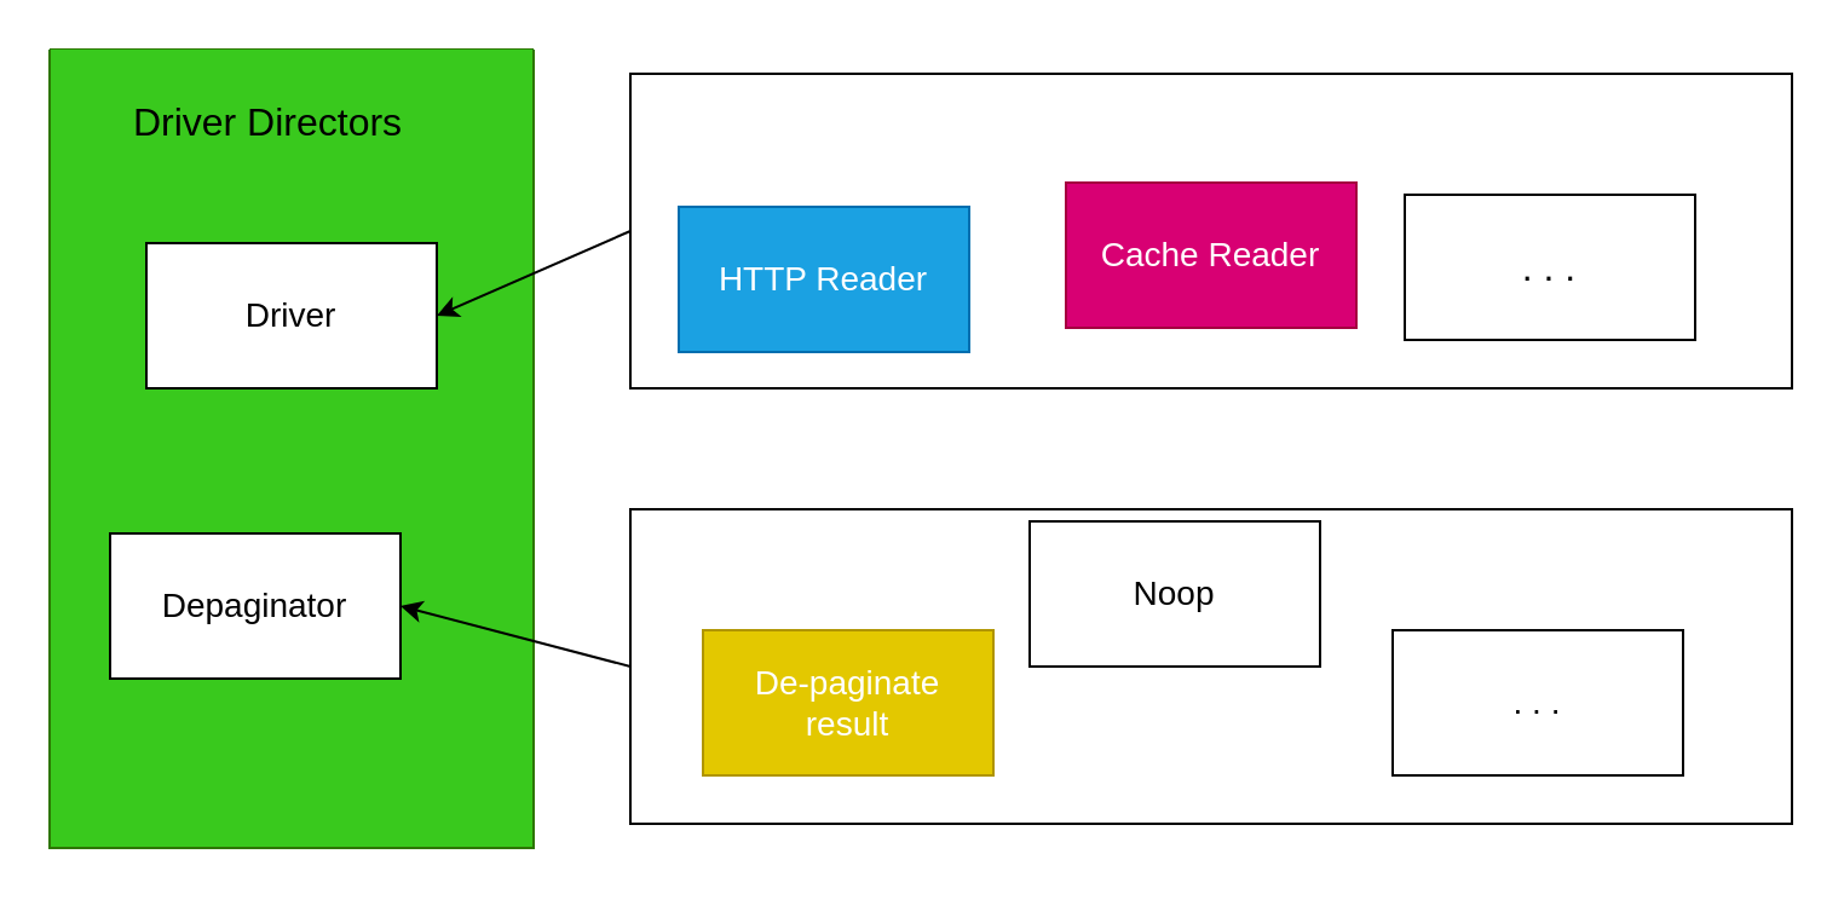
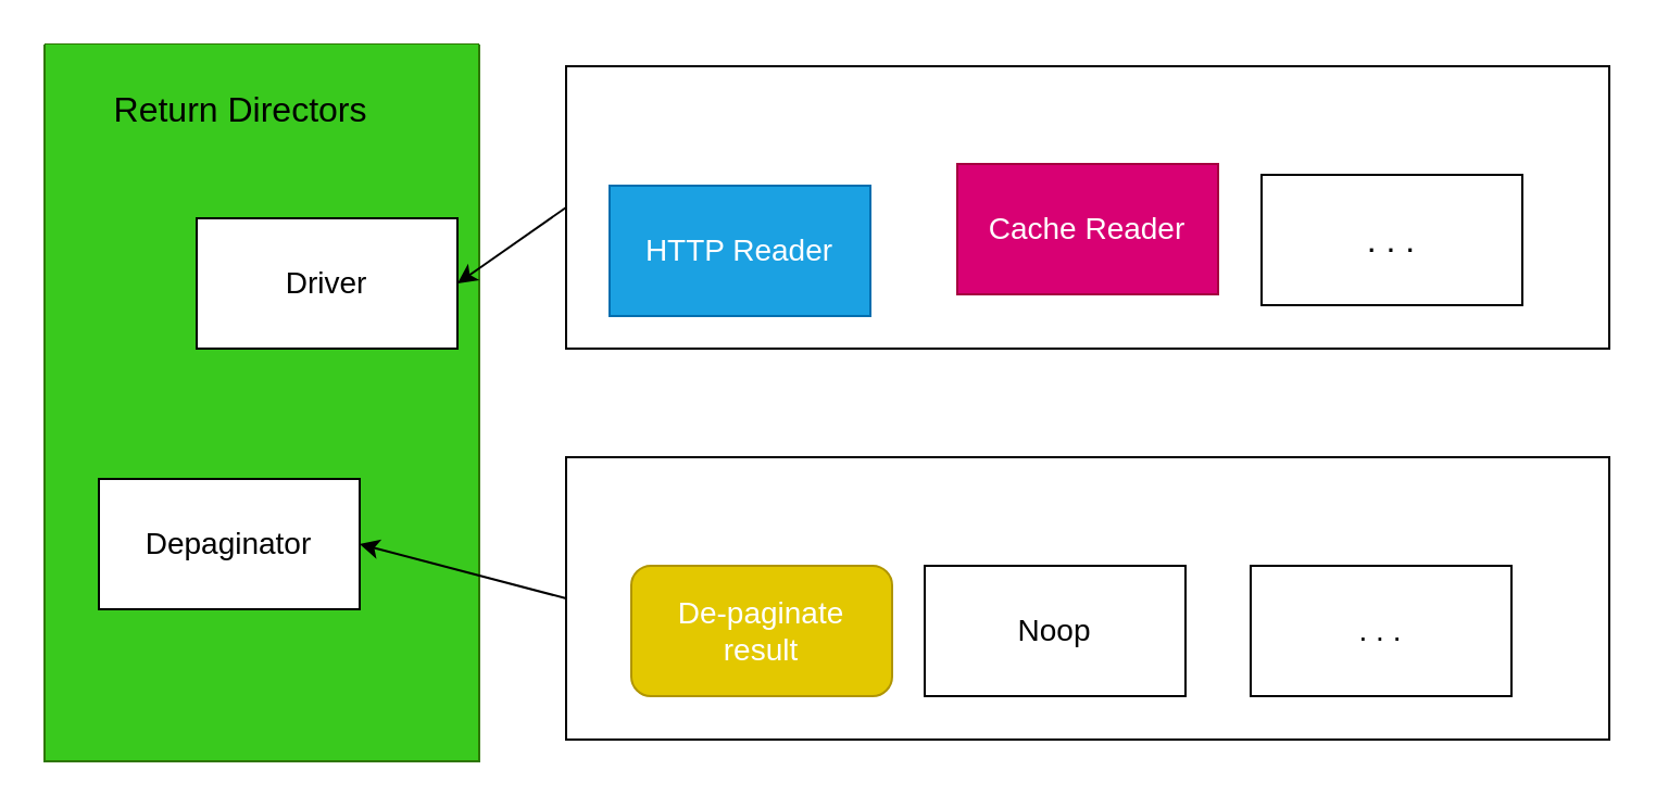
  <mxCell id="0" />
  <mxCell id="1" parent="0" />
  <mxCell id="2" value="" style="swimlane;startSize=0;shadow=0;fillColor=#60a917;fontColor=#ffffff;strokeColor=#2D7600;swimlaneFillColor=#39c91d;" vertex="1" parent="1"><mxGeometry x="20" y="20" width="200" height="330" as="geometry" /></mxCell>
- <mxCell id="3" value="&lt;font size=&quot;3&quot;&gt;Driver Directors&lt;/font&gt;" style="text;html=1;align=center;verticalAlign=middle;resizable=0;points=[];autosize=1;strokeColor=none;fillColor=none;" vertex="1" parent="2"><mxGeometry x="20" y="15" width="140" height="30" as="geometry" /></mxCell>
- <mxCell id="4" value="Driver" style="rounded=0;whiteSpace=wrap;html=1;shadow=0;fontSize=14;" vertex="1" parent="2"><mxGeometry x="40" y="80" width="120" height="60" as="geometry" /></mxCell>
+ <mxCell id="3" value="&lt;font size=&quot;3&quot;&gt;Return Directors&lt;/font&gt;" style="text;html=1;align=center;verticalAlign=middle;resizable=0;points=[];autosize=1;strokeColor=none;fillColor=none;" vertex="1" parent="2"><mxGeometry x="20" y="15" width="140" height="30" as="geometry" /></mxCell>
+ <mxCell id="4" value="Driver" style="rounded=0;whiteSpace=wrap;html=1;shadow=0;fontSize=14;" vertex="1" parent="2"><mxGeometry x="70" y="80" width="120" height="60" as="geometry" /></mxCell>
  <mxCell id="5" value="Depaginator" style="rounded=0;whiteSpace=wrap;html=1;shadow=0;fontSize=14;" vertex="1" parent="2"><mxGeometry x="25" y="200" width="120" height="60" as="geometry" /></mxCell>
  <mxCell id="6" value="&amp;nbsp;" style="rounded=0;whiteSpace=wrap;html=1;shadow=0;fontSize=14;labelBackgroundColor=default;align=left;" vertex="1" parent="1"><mxGeometry x="260" y="30" width="480" height="130" as="geometry" /></mxCell>
  <mxCell id="7" style="edgeStyle=none;html=1;fontSize=14;fontColor=#FFFFFF;exitX=0;exitY=0.5;exitDx=0;exitDy=0;entryX=1;entryY=0.5;entryDx=0;entryDy=0;" edge="1" parent="1" source="6" target="4"><mxGeometry relative="1" as="geometry"><mxPoint x="350" y="400" as="targetPoint" /></mxGeometry></mxCell>
  <mxCell id="8" value="" style="edgeStyle=none;html=1;fontSize=14;fontColor=#FFFFFF;exitX=0;exitY=0.5;exitDx=0;exitDy=0;entryX=1;entryY=0.5;entryDx=0;entryDy=0;" edge="1" parent="1" source="9" target="5"><mxGeometry relative="1" as="geometry" /></mxCell>
  <mxCell id="9" value="" style="rounded=0;whiteSpace=wrap;html=1;shadow=0;fontSize=14;" vertex="1" parent="1"><mxGeometry x="260" y="210" width="480" height="130" as="geometry" /></mxCell>
  <mxCell id="10" value="HTTP Reader" style="rounded=0;html=1;shadow=0;fontSize=14;labelBackgroundColor=none;whiteSpace=wrap;labelBorderColor=none;fontColor=#ffffff;fillColor=#1ba1e2;strokeColor=#006EAF;" vertex="1" parent="1"><mxGeometry x="280" y="85" width="120" height="60" as="geometry" /></mxCell>
  <mxCell id="11" value="Cache Reader" style="rounded=0;whiteSpace=wrap;html=1;shadow=0;fontSize=14;fillColor=#d80073;fontColor=#ffffff;strokeColor=#A50040;" vertex="1" parent="1"><mxGeometry x="440" y="75" width="120" height="60" as="geometry" /></mxCell>
  <mxCell id="12" value="&lt;font size=&quot;3&quot;&gt;. . .&lt;/font&gt;" style="rounded=0;whiteSpace=wrap;html=1;shadow=0;fontSize=14;" vertex="1" parent="1"><mxGeometry x="580" y="80" width="120" height="60" as="geometry" /></mxCell>
- <mxCell id="13" value="&lt;font color=&quot;#ffffff&quot; style=&quot;font-size: 14px;&quot;&gt;De-paginate&lt;br&gt;result&lt;/font&gt;" style="rounded=0;whiteSpace=wrap;html=1;shadow=0;fontSize=14;fillColor=#e3c800;fontColor=#000000;strokeColor=#B09500;" vertex="1" parent="1"><mxGeometry x="290" y="260" width="120" height="60" as="geometry" /></mxCell>
- <mxCell id="14" value="Noop" style="rounded=0;whiteSpace=wrap;html=1;shadow=0;fontSize=14;" vertex="1" parent="1"><mxGeometry x="425" y="215" width="120" height="60" as="geometry" /></mxCell>
+ <mxCell id="13" value="&lt;font color=&quot;#ffffff&quot; style=&quot;font-size: 14px;&quot;&gt;De-paginate&lt;br&gt;result&lt;/font&gt;" style="whiteSpace=wrap;html=1;shadow=0;fontSize=14;fillColor=#e3c800;fontColor=#000000;strokeColor=#B09500;rounded=1;" vertex="1" parent="1"><mxGeometry x="290" y="260" width="120" height="60" as="geometry" /></mxCell>
+ <mxCell id="14" value="Noop" style="rounded=0;whiteSpace=wrap;html=1;shadow=0;fontSize=14;" vertex="1" parent="1"><mxGeometry x="425" y="260" width="120" height="60" as="geometry" /></mxCell>
  <mxCell id="15" value=". . ." style="rounded=0;whiteSpace=wrap;html=1;shadow=0;fontSize=14;" vertex="1" parent="1"><mxGeometry x="575" y="260" width="120" height="60" as="geometry" /></mxCell>
